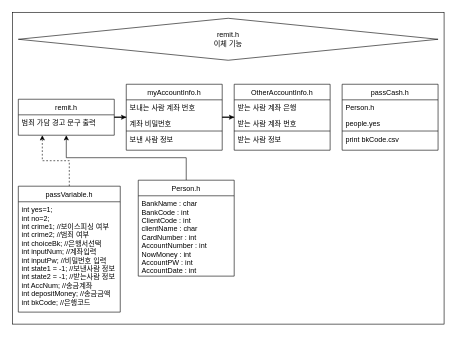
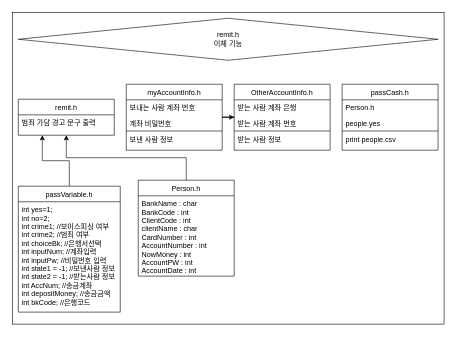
  <mxCell id="0" />
  <mxCell id="1" parent="0" />
  <mxCell id="2" value="" style="rounded=0;whiteSpace=wrap;html=1;" vertex="1" parent="1"><mxGeometry x="20" y="20" width="720" height="520" as="geometry" /></mxCell>
  <mxCell id="3" style="edgeStyle=orthogonalEdgeStyle;rounded=0;orthogonalLoop=1;jettySize=auto;html=1;exitX=0.5;exitY=0;exitDx=0;exitDy=0;entryX=0.5;entryY=1;entryDx=0;entryDy=0;" parent="1" source="4" target="7" edge="1"><mxGeometry relative="1" as="geometry" /></mxCell>
  <mxCell id="4" value="Person.h" style="swimlane;fontStyle=0;align=center;verticalAlign=top;childLayout=stackLayout;horizontal=1;startSize=26;horizontalStack=0;resizeParent=1;resizeLast=0;collapsible=1;marginBottom=0;rounded=0;shadow=0;strokeWidth=1;" parent="1" vertex="1"><mxGeometry x="230" y="300" width="160" height="160" as="geometry"><mxRectangle x="130" y="380" width="160" height="26" as="alternateBounds" /></mxGeometry></mxCell>
  <mxCell id="5" value="BankName : char&#10;BankCode : int&#10;ClientCode : int&#10;clientName : char&#10;CardNumber : int&#10;AccountNumber : int&#10;NowMoney : int&#10;AccountPW : int&#10;AccountDate : int&#10;&#10;" style="text;align=left;verticalAlign=top;spacingLeft=4;spacingRight=4;overflow=hidden;rotatable=0;points=[[0,0.5],[1,0.5]];portConstraint=eastwest;rounded=0;shadow=0;html=0;" parent="4" vertex="1"><mxGeometry y="26" width="160" height="134" as="geometry" /></mxCell>
- <mxCell id="6" style="edgeStyle=orthogonalEdgeStyle;rounded=0;orthogonalLoop=1;jettySize=auto;html=1;exitX=1;exitY=0.5;exitDx=0;exitDy=0;" edge="1" parent="1" source="7" target="11"><mxGeometry relative="1" as="geometry" /></mxCell>
  <mxCell id="7" value="remit.h" style="swimlane;fontStyle=0;align=center;verticalAlign=top;childLayout=stackLayout;horizontal=1;startSize=26;horizontalStack=0;resizeParent=1;resizeLast=0;collapsible=1;marginBottom=0;rounded=0;shadow=0;strokeWidth=1;" parent="1" vertex="1"><mxGeometry x="30" y="165" width="160" height="60" as="geometry"><mxRectangle x="550" y="140" width="160" height="26" as="alternateBounds" /></mxGeometry></mxCell>
  <mxCell id="8" value="범죄 가담 경고 문구 출력" style="text;align=left;verticalAlign=top;spacingLeft=4;spacingRight=4;overflow=hidden;rotatable=0;points=[[0,0.5],[1,0.5]];portConstraint=eastwest;" vertex="1" parent="7"><mxGeometry y="26" width="160" height="26" as="geometry" /></mxCell>
  <mxCell id="9" value="remit.h&lt;br&gt;이체 기능" style="rhombus;whiteSpace=wrap;html=1;" parent="1" vertex="1"><mxGeometry x="30" y="30" width="700" height="70" as="geometry" /></mxCell>
  <mxCell id="10" style="edgeStyle=orthogonalEdgeStyle;rounded=0;orthogonalLoop=1;jettySize=auto;html=1;" edge="1" parent="1" source="11" target="16"><mxGeometry relative="1" as="geometry" /></mxCell>
  <mxCell id="11" value="myAccountInfo.h" style="swimlane;fontStyle=0;align=center;verticalAlign=top;childLayout=stackLayout;horizontal=1;startSize=26;horizontalStack=0;resizeParent=1;resizeLast=0;collapsible=1;marginBottom=0;rounded=0;shadow=0;strokeWidth=1;" vertex="1" parent="1"><mxGeometry x="210" y="140" width="160" height="110" as="geometry"><mxRectangle x="550" y="140" width="160" height="26" as="alternateBounds" /></mxGeometry></mxCell>
  <mxCell id="12" value="보내는 사람 계좌 번호" style="text;align=left;verticalAlign=top;spacingLeft=4;spacingRight=4;overflow=hidden;rotatable=0;points=[[0,0.5],[1,0.5]];portConstraint=eastwest;" vertex="1" parent="11"><mxGeometry y="26" width="160" height="26" as="geometry" /></mxCell>
  <mxCell id="13" value="계좌 비밀번호" style="text;align=left;verticalAlign=top;spacingLeft=4;spacingRight=4;overflow=hidden;rotatable=0;points=[[0,0.5],[1,0.5]];portConstraint=eastwest;" vertex="1" parent="11"><mxGeometry y="52" width="160" height="26" as="geometry" /></mxCell>
  <mxCell id="14" value="" style="endArrow=none;html=1;rounded=0;" edge="1" parent="11"><mxGeometry width="50" height="50" relative="1" as="geometry"><mxPoint y="78" as="sourcePoint" /><mxPoint x="160" y="78" as="targetPoint" /></mxGeometry></mxCell>
  <mxCell id="15" value="보낸 사람 정보" style="text;align=left;verticalAlign=top;spacingLeft=4;spacingRight=4;overflow=hidden;rotatable=0;points=[[0,0.5],[1,0.5]];portConstraint=eastwest;" vertex="1" parent="11"><mxGeometry y="78" width="160" height="26" as="geometry" /></mxCell>
  <mxCell id="16" value="OtherAccountInfo.h" style="swimlane;fontStyle=0;align=center;verticalAlign=top;childLayout=stackLayout;horizontal=1;startSize=26;horizontalStack=0;resizeParent=1;resizeLast=0;collapsible=1;marginBottom=0;rounded=0;shadow=0;strokeWidth=1;" vertex="1" parent="1"><mxGeometry x="390" y="140" width="160" height="110" as="geometry"><mxRectangle x="550" y="140" width="160" height="26" as="alternateBounds" /></mxGeometry></mxCell>
  <mxCell id="17" value="받는 사람 계좌 은행" style="text;align=left;verticalAlign=top;spacingLeft=4;spacingRight=4;overflow=hidden;rotatable=0;points=[[0,0.5],[1,0.5]];portConstraint=eastwest;" vertex="1" parent="16"><mxGeometry y="26" width="160" height="26" as="geometry" /></mxCell>
  <mxCell id="18" value="받는 사람 계좌 번호" style="text;align=left;verticalAlign=top;spacingLeft=4;spacingRight=4;overflow=hidden;rotatable=0;points=[[0,0.5],[1,0.5]];portConstraint=eastwest;" vertex="1" parent="16"><mxGeometry y="52" width="160" height="26" as="geometry" /></mxCell>
  <mxCell id="19" value="" style="endArrow=none;html=1;rounded=0;" edge="1" parent="16"><mxGeometry width="50" height="50" relative="1" as="geometry"><mxPoint y="78" as="sourcePoint" /><mxPoint x="160" y="78" as="targetPoint" /></mxGeometry></mxCell>
  <mxCell id="20" value="받는 사람 정보" style="text;align=left;verticalAlign=top;spacingLeft=4;spacingRight=4;overflow=hidden;rotatable=0;points=[[0,0.5],[1,0.5]];portConstraint=eastwest;" vertex="1" parent="16"><mxGeometry y="78" width="160" height="26" as="geometry" /></mxCell>
  <mxCell id="21" value="passCash.h" style="swimlane;fontStyle=0;align=center;verticalAlign=top;childLayout=stackLayout;horizontal=1;startSize=26;horizontalStack=0;resizeParent=1;resizeLast=0;collapsible=1;marginBottom=0;rounded=0;shadow=0;strokeWidth=1;" vertex="1" parent="1"><mxGeometry x="570" y="140" width="160" height="110" as="geometry"><mxRectangle x="550" y="140" width="160" height="26" as="alternateBounds" /></mxGeometry></mxCell>
  <mxCell id="22" value="Person.h" style="text;align=left;verticalAlign=top;spacingLeft=4;spacingRight=4;overflow=hidden;rotatable=0;points=[[0,0.5],[1,0.5]];portConstraint=eastwest;" vertex="1" parent="21"><mxGeometry y="26" width="160" height="26" as="geometry" /></mxCell>
  <mxCell id="23" value="people.yes" style="text;align=left;verticalAlign=top;spacingLeft=4;spacingRight=4;overflow=hidden;rotatable=0;points=[[0,0.5],[1,0.5]];portConstraint=eastwest;" vertex="1" parent="21"><mxGeometry y="52" width="160" height="26" as="geometry" /></mxCell>
  <mxCell id="24" value="" style="endArrow=none;html=1;rounded=0;" edge="1" parent="21"><mxGeometry width="50" height="50" relative="1" as="geometry"><mxPoint y="78" as="sourcePoint" /><mxPoint x="160" y="78" as="targetPoint" /></mxGeometry></mxCell>
- <mxCell id="25" value="print bkCode.csv" style="text;align=left;verticalAlign=top;spacingLeft=4;spacingRight=4;overflow=hidden;rotatable=0;points=[[0,0.5],[1,0.5]];portConstraint=eastwest;" vertex="1" parent="21"><mxGeometry y="78" width="160" height="26" as="geometry" /></mxCell>
- <mxCell id="26" style="edgeStyle=orthogonalEdgeStyle;rounded=0;orthogonalLoop=1;jettySize=auto;html=1;exitX=0.5;exitY=0;exitDx=0;exitDy=0;entryX=0.25;entryY=1;entryDx=0;entryDy=0;dashed=1;" edge="1" parent="1" source="27" target="7"><mxGeometry relative="1" as="geometry" /></mxCell>
+ <mxCell id="25" value="print people.csv" style="text;align=left;verticalAlign=top;spacingLeft=4;spacingRight=4;overflow=hidden;rotatable=0;points=[[0,0.5],[1,0.5]];portConstraint=eastwest;" vertex="1" parent="21"><mxGeometry y="78" width="160" height="26" as="geometry" /></mxCell>
+ <mxCell id="26" style="edgeStyle=orthogonalEdgeStyle;rounded=0;orthogonalLoop=1;jettySize=auto;html=1;exitX=0.5;exitY=0;exitDx=0;exitDy=0;entryX=0.25;entryY=1;entryDx=0;entryDy=0;" edge="1" parent="1" source="27" target="7"><mxGeometry relative="1" as="geometry" /></mxCell>
  <mxCell id="27" value="passVariable.h" style="swimlane;fontStyle=0;align=center;verticalAlign=top;childLayout=stackLayout;horizontal=1;startSize=26;horizontalStack=0;resizeParent=1;resizeLast=0;collapsible=1;marginBottom=0;rounded=0;shadow=0;strokeWidth=1;" vertex="1" parent="1"><mxGeometry x="30" y="310" width="170" height="210" as="geometry"><mxRectangle x="130" y="380" width="160" height="26" as="alternateBounds" /></mxGeometry></mxCell>
  <mxCell id="28" value="int yes=1;&#10;int no=2;&#10;int crime1; //보이스피싱 여부&#10;int crime2; //범죄 여부&#10;int choiceBk; //은행서선택&#10;int inputNum; //계좌입력&#10;int inputPw; //비밀번호 입력&#10;int state1 = -1; //보낸사람 정보&#10;int state2 = -1; //받는사람 정보&#10;int AccNum; //송금계좌&#10;int depositMoney; //송금금액&#10;int bkCode; //은행코드" style="text;align=left;verticalAlign=top;spacingLeft=4;spacingRight=4;overflow=hidden;rotatable=0;points=[[0,0.5],[1,0.5]];portConstraint=eastwest;rounded=0;shadow=0;html=0;" vertex="1" parent="27"><mxGeometry y="26" width="170" height="184" as="geometry" /></mxCell>
